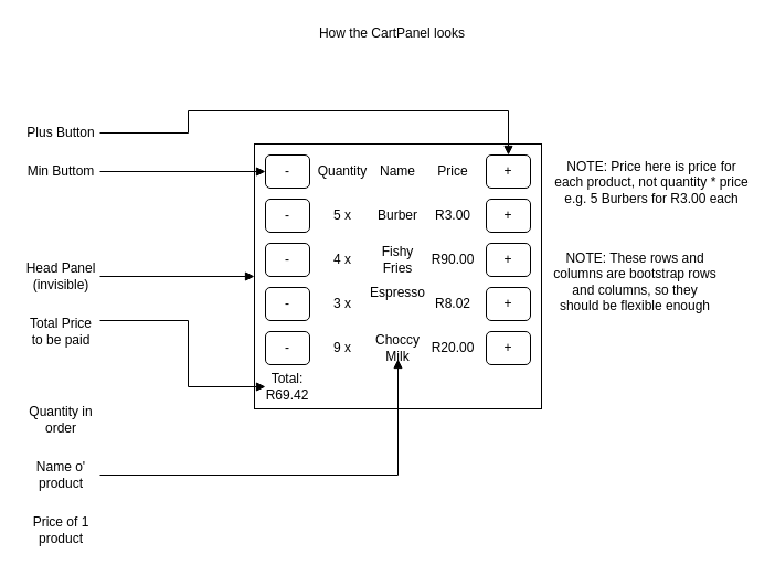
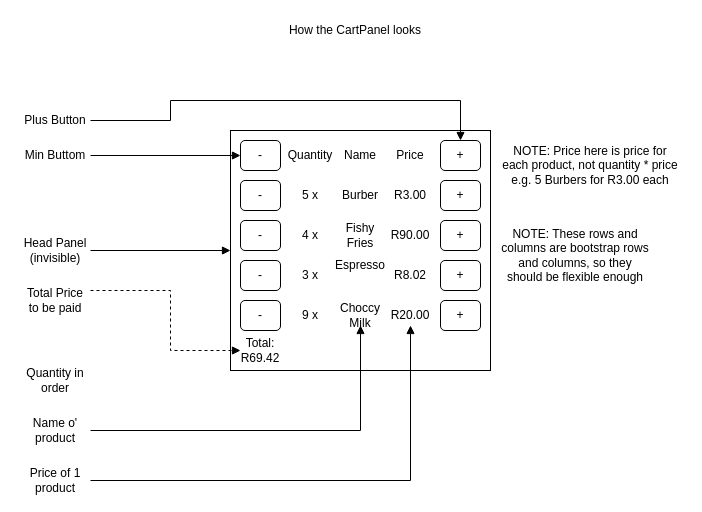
  <mxCell id="0" />
  <mxCell id="1" parent="0" />
  <mxCell id="2" style="edgeStyle=orthogonalEdgeStyle;rounded=0;orthogonalLoop=1;jettySize=auto;html=1;startArrow=block;startFill=1;endArrow=none;endFill=0;entryX=1;entryY=0.5;entryDx=0;entryDy=0;" edge="1" parent="1" source="3" target="31"><mxGeometry relative="1" as="geometry"><mxPoint x="110" y="250" as="targetPoint" /></mxGeometry></mxCell>
  <mxCell id="3" value="" style="rounded=0;whiteSpace=wrap;html=1;" vertex="1" parent="1"><mxGeometry x="230" y="130" width="260" height="240" as="geometry" /></mxCell>
  <mxCell id="4" value="-" style="rounded=1;whiteSpace=wrap;html=1;" vertex="1" parent="1"><mxGeometry x="240" y="140" width="40" height="30" as="geometry" /></mxCell>
  <mxCell id="5" value="+" style="rounded=1;whiteSpace=wrap;html=1;" vertex="1" parent="1"><mxGeometry x="440" y="140" width="40" height="30" as="geometry" /></mxCell>
  <mxCell id="6" value="Name" style="text;html=1;strokeColor=none;fillColor=none;align=center;verticalAlign=middle;whiteSpace=wrap;rounded=0;" vertex="1" parent="1"><mxGeometry x="340" y="145" width="40" height="20" as="geometry" /></mxCell>
  <mxCell id="7" value="Price" style="text;html=1;strokeColor=none;fillColor=none;align=center;verticalAlign=middle;whiteSpace=wrap;rounded=0;" vertex="1" parent="1"><mxGeometry x="390" y="145" width="40" height="20" as="geometry" /></mxCell>
  <mxCell id="8" value="Quantity" style="text;html=1;strokeColor=none;fillColor=none;align=center;verticalAlign=middle;whiteSpace=wrap;rounded=0;" vertex="1" parent="1"><mxGeometry x="290" y="145" width="40" height="20" as="geometry" /></mxCell>
  <mxCell id="9" value="-" style="rounded=1;whiteSpace=wrap;html=1;" vertex="1" parent="1"><mxGeometry x="240" y="180" width="40" height="30" as="geometry" /></mxCell>
  <mxCell id="10" value="+" style="rounded=1;whiteSpace=wrap;html=1;" vertex="1" parent="1"><mxGeometry x="440" y="180" width="40" height="30" as="geometry" /></mxCell>
  <mxCell id="11" value="Burber" style="text;html=1;strokeColor=none;fillColor=none;align=center;verticalAlign=middle;whiteSpace=wrap;rounded=0;" vertex="1" parent="1"><mxGeometry x="340" y="185" width="40" height="20" as="geometry" /></mxCell>
  <mxCell id="12" value="R3.00" style="text;html=1;strokeColor=none;fillColor=none;align=center;verticalAlign=middle;whiteSpace=wrap;rounded=0;" vertex="1" parent="1"><mxGeometry x="390" y="185" width="40" height="20" as="geometry" /></mxCell>
  <mxCell id="13" value="5 x" style="text;html=1;strokeColor=none;fillColor=none;align=center;verticalAlign=middle;whiteSpace=wrap;rounded=0;" vertex="1" parent="1"><mxGeometry x="290" y="185" width="40" height="20" as="geometry" /></mxCell>
  <mxCell id="14" value="-" style="rounded=1;whiteSpace=wrap;html=1;" vertex="1" parent="1"><mxGeometry x="240" y="220" width="40" height="30" as="geometry" /></mxCell>
  <mxCell id="15" value="+" style="rounded=1;whiteSpace=wrap;html=1;" vertex="1" parent="1"><mxGeometry x="440" y="220" width="40" height="30" as="geometry" /></mxCell>
  <mxCell id="16" value="Fishy Fries" style="text;html=1;strokeColor=none;fillColor=none;align=center;verticalAlign=middle;whiteSpace=wrap;rounded=0;" vertex="1" parent="1"><mxGeometry x="340" y="225" width="40" height="20" as="geometry" /></mxCell>
  <mxCell id="17" value="R90.00" style="text;html=1;strokeColor=none;fillColor=none;align=center;verticalAlign=middle;whiteSpace=wrap;rounded=0;" vertex="1" parent="1"><mxGeometry x="390" y="225" width="40" height="20" as="geometry" /></mxCell>
  <mxCell id="18" value="4 x" style="text;html=1;strokeColor=none;fillColor=none;align=center;verticalAlign=middle;whiteSpace=wrap;rounded=0;" vertex="1" parent="1"><mxGeometry x="290" y="225" width="40" height="20" as="geometry" /></mxCell>
  <mxCell id="19" value="-" style="rounded=1;whiteSpace=wrap;html=1;" vertex="1" parent="1"><mxGeometry x="240" y="260" width="40" height="30" as="geometry" /></mxCell>
  <mxCell id="20" value="+" style="rounded=1;whiteSpace=wrap;html=1;" vertex="1" parent="1"><mxGeometry x="440" y="260" width="40" height="30" as="geometry" /></mxCell>
  <mxCell id="21" value="Espresso" style="text;html=1;strokeColor=none;fillColor=none;align=center;verticalAlign=middle;whiteSpace=wrap;rounded=0;" vertex="1" parent="1"><mxGeometry x="340" y="255" width="40" height="20" as="geometry" /></mxCell>
  <mxCell id="22" value="R8.02" style="text;html=1;strokeColor=none;fillColor=none;align=center;verticalAlign=middle;whiteSpace=wrap;rounded=0;" vertex="1" parent="1"><mxGeometry x="390" y="265" width="40" height="20" as="geometry" /></mxCell>
  <mxCell id="23" value="3 x" style="text;html=1;strokeColor=none;fillColor=none;align=center;verticalAlign=middle;whiteSpace=wrap;rounded=0;" vertex="1" parent="1"><mxGeometry x="290" y="265" width="40" height="20" as="geometry" /></mxCell>
  <mxCell id="24" value="-" style="rounded=1;whiteSpace=wrap;html=1;" vertex="1" parent="1"><mxGeometry x="240" y="300" width="40" height="30" as="geometry" /></mxCell>
  <mxCell id="25" value="+" style="rounded=1;whiteSpace=wrap;html=1;" vertex="1" parent="1"><mxGeometry x="440" y="300" width="40" height="30" as="geometry" /></mxCell>
  <mxCell id="26" value="Choccy Milk" style="text;html=1;strokeColor=none;fillColor=none;align=center;verticalAlign=middle;whiteSpace=wrap;rounded=0;" vertex="1" parent="1"><mxGeometry x="340" y="305" width="40" height="20" as="geometry" /></mxCell>
  <mxCell id="27" value="R20.00" style="text;html=1;strokeColor=none;fillColor=none;align=center;verticalAlign=middle;whiteSpace=wrap;rounded=0;" vertex="1" parent="1"><mxGeometry x="390" y="305" width="40" height="20" as="geometry" /></mxCell>
  <mxCell id="28" value="9 x" style="text;html=1;strokeColor=none;fillColor=none;align=center;verticalAlign=middle;whiteSpace=wrap;rounded=0;" vertex="1" parent="1"><mxGeometry x="290" y="305" width="40" height="20" as="geometry" /></mxCell>
  <mxCell id="29" value="Total: R69.42" style="text;html=1;strokeColor=none;fillColor=none;align=center;verticalAlign=middle;whiteSpace=wrap;rounded=0;" vertex="1" parent="1"><mxGeometry x="240" y="340" width="40" height="20" as="geometry" /></mxCell>
  <mxCell id="30" value="NOTE: Price here is price for each product, not quantity * price&lt;br&gt;e.g. 5 Burbers for R3.00 each" style="text;html=1;strokeColor=none;fillColor=none;align=center;verticalAlign=middle;whiteSpace=wrap;rounded=0;" vertex="1" parent="1"><mxGeometry x="500" y="130" width="180" height="70" as="geometry" /></mxCell>
  <mxCell id="31" value="Head Panel (invisible)" style="text;html=1;strokeColor=none;fillColor=none;align=center;verticalAlign=middle;whiteSpace=wrap;rounded=0;" vertex="1" parent="1"><mxGeometry x="20" y="240" width="70" height="20" as="geometry" /></mxCell>
  <mxCell id="32" style="edgeStyle=orthogonalEdgeStyle;rounded=0;orthogonalLoop=1;jettySize=auto;html=1;entryX=0;entryY=0.5;entryDx=0;entryDy=0;startArrow=none;startFill=0;endArrow=block;endFill=1;" edge="1" parent="1" source="33" target="4"><mxGeometry relative="1" as="geometry" /></mxCell>
  <mxCell id="33" value="Min Buttom" style="text;html=1;strokeColor=none;fillColor=none;align=center;verticalAlign=middle;whiteSpace=wrap;rounded=0;" vertex="1" parent="1"><mxGeometry x="20" y="145" width="70" height="20" as="geometry" /></mxCell>
  <mxCell id="34" style="edgeStyle=orthogonalEdgeStyle;rounded=0;orthogonalLoop=1;jettySize=auto;html=1;startArrow=none;startFill=0;endArrow=block;endFill=1;" edge="1" parent="1" source="35" target="5"><mxGeometry relative="1" as="geometry"><Array as="points"><mxPoint x="170" y="120" /><mxPoint x="170" y="100" /><mxPoint x="460" y="100" /></Array></mxGeometry></mxCell>
  <mxCell id="35" value="Plus Button" style="text;html=1;strokeColor=none;fillColor=none;align=center;verticalAlign=middle;whiteSpace=wrap;rounded=0;" vertex="1" parent="1"><mxGeometry x="20" y="110" width="70" height="20" as="geometry" /></mxCell>
- <mxCell id="36" style="edgeStyle=orthogonalEdgeStyle;rounded=0;orthogonalLoop=1;jettySize=auto;html=1;startArrow=none;startFill=0;endArrow=block;endFill=1;" edge="1" parent="1" source="37" target="29"><mxGeometry relative="1" as="geometry"><Array as="points"><mxPoint x="170" y="290" /><mxPoint x="170" y="350" /></Array></mxGeometry></mxCell>
+ <mxCell id="36" style="edgeStyle=orthogonalEdgeStyle;rounded=0;orthogonalLoop=1;jettySize=auto;html=1;startArrow=none;startFill=0;endArrow=block;endFill=1;dashed=1;" edge="1" parent="1" source="37" target="29"><mxGeometry relative="1" as="geometry"><Array as="points"><mxPoint x="170" y="290" /><mxPoint x="170" y="350" /></Array></mxGeometry></mxCell>
  <mxCell id="37" value="Total Price to be paid" style="text;html=1;strokeColor=none;fillColor=none;align=center;verticalAlign=middle;whiteSpace=wrap;rounded=0;" vertex="1" parent="1"><mxGeometry x="20" y="290" width="70" height="20" as="geometry" /></mxCell>
  <mxCell id="38" value="Quantity in order" style="text;html=1;strokeColor=none;fillColor=none;align=center;verticalAlign=middle;whiteSpace=wrap;rounded=0;" vertex="1" parent="1"><mxGeometry x="20" y="370" width="70" height="20" as="geometry" /></mxCell>
  <mxCell id="39" style="edgeStyle=orthogonalEdgeStyle;rounded=0;orthogonalLoop=1;jettySize=auto;html=1;entryX=0.5;entryY=1;entryDx=0;entryDy=0;startArrow=none;startFill=0;endArrow=block;endFill=1;" edge="1" parent="1" source="40" target="26"><mxGeometry relative="1" as="geometry" /></mxCell>
  <mxCell id="40" value="Name o' product" style="text;html=1;strokeColor=none;fillColor=none;align=center;verticalAlign=middle;whiteSpace=wrap;rounded=0;" vertex="1" parent="1"><mxGeometry x="20" y="420" width="70" height="20" as="geometry" /></mxCell>
+ <mxCell id="41" style="edgeStyle=orthogonalEdgeStyle;rounded=0;orthogonalLoop=1;jettySize=auto;html=1;entryX=0.5;entryY=1;entryDx=0;entryDy=0;startArrow=none;startFill=0;endArrow=block;endFill=1;" edge="1" parent="1" source="42" target="27"><mxGeometry relative="1" as="geometry" /></mxCell>
  <mxCell id="42" value="Price of 1 product" style="text;html=1;strokeColor=none;fillColor=none;align=center;verticalAlign=middle;whiteSpace=wrap;rounded=0;" vertex="1" parent="1"><mxGeometry x="20" y="470" width="70" height="20" as="geometry" /></mxCell>
  <mxCell id="43" value="NOTE: These rows and columns are bootstrap rows and columns, so they should be flexible enough" style="text;html=1;strokeColor=none;fillColor=none;align=center;verticalAlign=middle;whiteSpace=wrap;rounded=0;" vertex="1" parent="1"><mxGeometry x="500" y="220" width="150" height="70" as="geometry" /></mxCell>
  <mxCell id="44" value="How the CartPanel looks" style="text;html=1;strokeColor=none;fillColor=none;align=center;verticalAlign=middle;whiteSpace=wrap;rounded=0;" vertex="1" parent="1"><mxGeometry x="230" y="20" width="250" height="20" as="geometry" /></mxCell>
